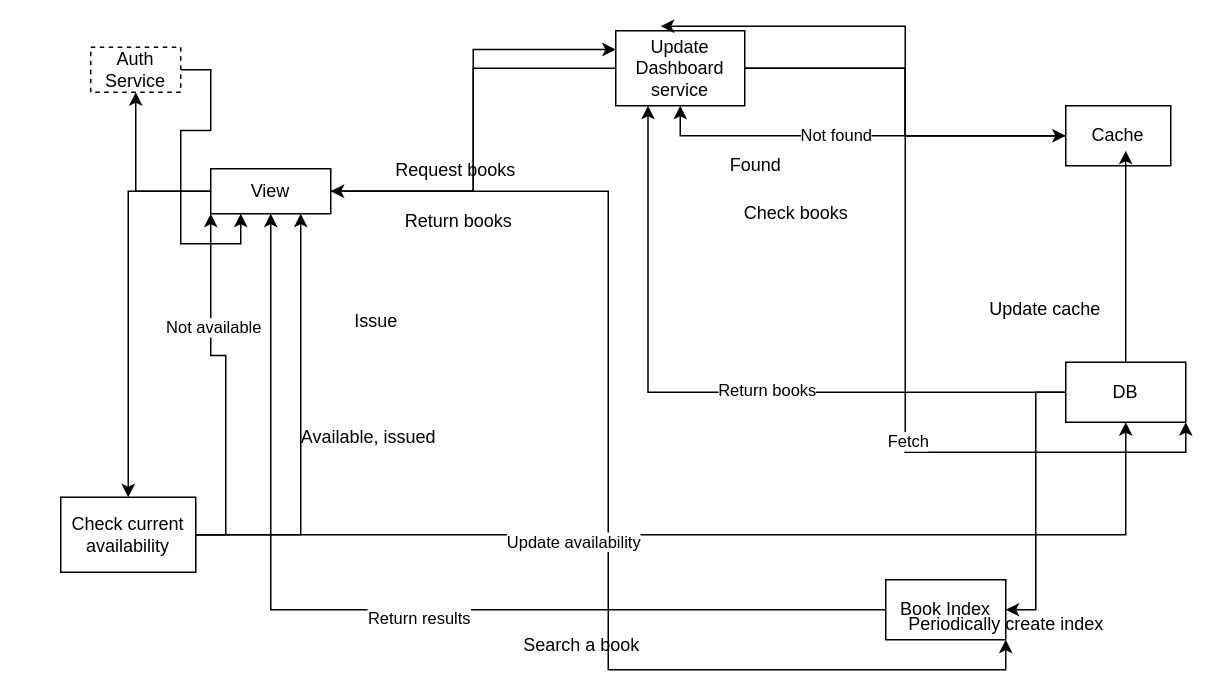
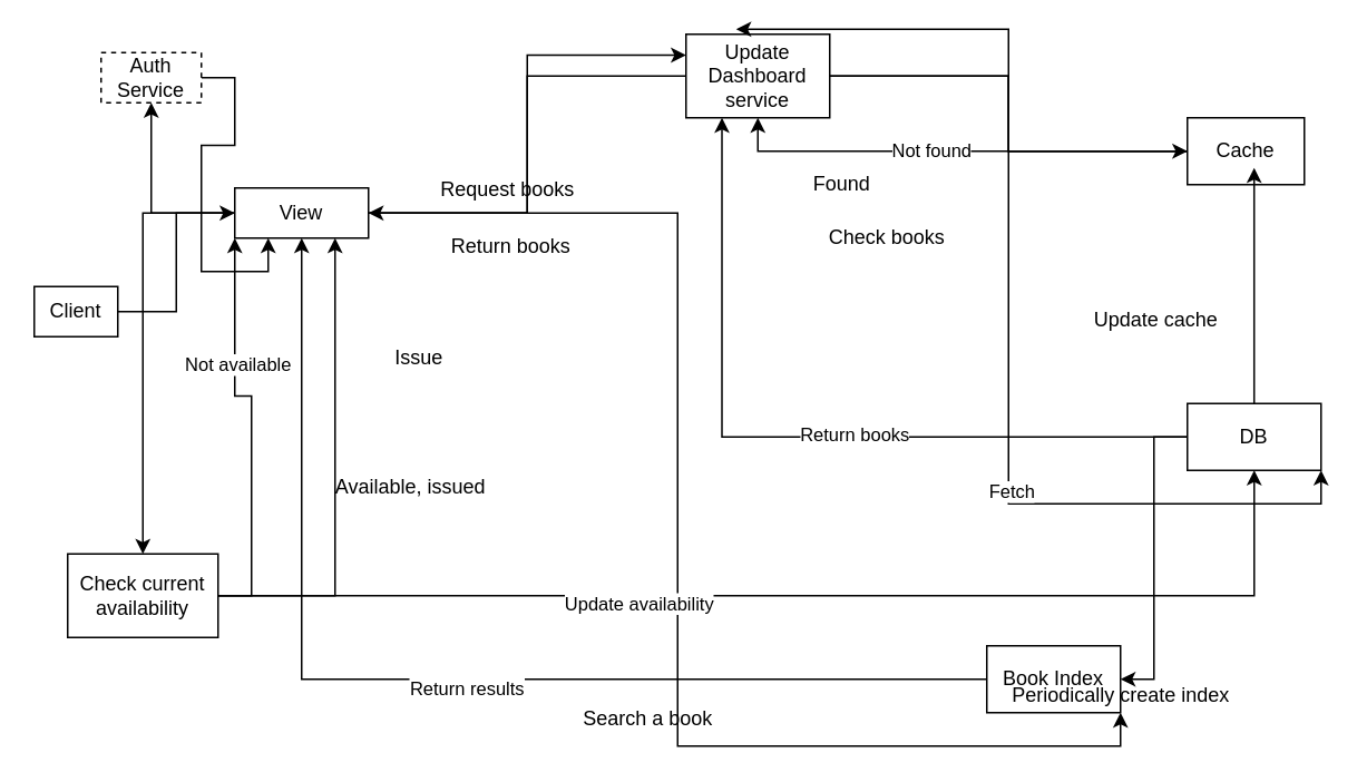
  <mxCell id="0" />
  <mxCell id="1" parent="0" />
  <mxCell id="2" style="edgeStyle=orthogonalEdgeStyle;rounded=0;orthogonalLoop=1;jettySize=auto;html=1;entryX=0.25;entryY=1;entryDx=0;entryDy=0;" edge="1" parent="1" source="3" target="15"><mxGeometry relative="1" as="geometry"><mxPoint x="190" y="151" as="targetPoint" /></mxGeometry></mxCell>
  <mxCell id="3" value="Auth Service" style="rounded=0;whiteSpace=wrap;html=1;dashed=1;" vertex="1" parent="1"><mxGeometry x="60" width="60" height="30" as="geometry" y="31" /></mxCell>
+ <mxCell id="4" style="edgeStyle=orthogonalEdgeStyle;rounded=0;orthogonalLoop=1;jettySize=auto;html=1;entryX=0;entryY=0.5;entryDx=0;entryDy=0;" edge="1" parent="1" source="5" target="15"><mxGeometry relative="1" as="geometry" /></mxCell>
+ <mxCell id="5" value="Client&lt;br&gt;" style="rounded=0;whiteSpace=wrap;html=1;" vertex="1" parent="1"><mxGeometry x="20" y="171" width="50" height="30" as="geometry" /></mxCell>
  <mxCell id="6" style="edgeStyle=orthogonalEdgeStyle;rounded=0;orthogonalLoop=1;jettySize=auto;html=1;" edge="1" parent="1" source="10" target="19"><mxGeometry relative="1" as="geometry" /></mxCell>
  <mxCell id="7" style="edgeStyle=orthogonalEdgeStyle;rounded=0;orthogonalLoop=1;jettySize=auto;html=1;entryX=1;entryY=0.5;entryDx=0;entryDy=0;" edge="1" parent="1" source="10" target="15"><mxGeometry relative="1" as="geometry" /></mxCell>
  <mxCell id="8" style="edgeStyle=orthogonalEdgeStyle;rounded=0;orthogonalLoop=1;jettySize=auto;html=1;entryX=1;entryY=1;entryDx=0;entryDy=0;" edge="1" parent="1" source="10" target="24"><mxGeometry relative="1" as="geometry" /></mxCell>
  <mxCell id="9" value="Fetch" style="edgeLabel;html=1;align=center;verticalAlign=middle;resizable=0;points=[];" vertex="1" connectable="0" parent="8"><mxGeometry x="0.247" y="1" relative="1" as="geometry"><mxPoint as="offset" /></mxGeometry></mxCell>
  <mxCell id="10" value="Update Dashboard service&lt;br&gt;" style="rounded=0;whiteSpace=wrap;html=1;" vertex="1" parent="1"><mxGeometry x="410" y="20" width="86" height="50" as="geometry" /></mxCell>
  <mxCell id="11" style="edgeStyle=orthogonalEdgeStyle;rounded=0;orthogonalLoop=1;jettySize=auto;html=1;" edge="1" parent="1" source="15" target="3"><mxGeometry relative="1" as="geometry" /></mxCell>
  <mxCell id="12" style="edgeStyle=orthogonalEdgeStyle;rounded=0;orthogonalLoop=1;jettySize=auto;html=1;entryX=0;entryY=0.25;entryDx=0;entryDy=0;" edge="1" parent="1" source="15" target="10"><mxGeometry relative="1" as="geometry" /></mxCell>
  <mxCell id="13" style="edgeStyle=orthogonalEdgeStyle;rounded=0;orthogonalLoop=1;jettySize=auto;html=1;" edge="1" parent="1" source="15" target="35"><mxGeometry relative="1" as="geometry" /></mxCell>
  <mxCell id="14" style="edgeStyle=orthogonalEdgeStyle;rounded=0;orthogonalLoop=1;jettySize=auto;html=1;entryX=1;entryY=1;entryDx=0;entryDy=0;" edge="1" parent="1" source="15" target="40"><mxGeometry relative="1" as="geometry" /></mxCell>
  <mxCell id="15" value="View" style="rounded=0;whiteSpace=wrap;html=1;" vertex="1" parent="1"><mxGeometry x="140" y="112" width="80" height="30" as="geometry" /></mxCell>
  <mxCell id="16" style="edgeStyle=orthogonalEdgeStyle;rounded=0;orthogonalLoop=1;jettySize=auto;html=1;entryX=0.349;entryY=-0.06;entryDx=0;entryDy=0;entryPerimeter=0;" edge="1" parent="1" source="19" target="10"><mxGeometry relative="1" as="geometry" /></mxCell>
  <mxCell id="17" style="edgeStyle=orthogonalEdgeStyle;rounded=0;orthogonalLoop=1;jettySize=auto;html=1;entryX=0.5;entryY=1;entryDx=0;entryDy=0;" edge="1" parent="1" source="19" target="10"><mxGeometry relative="1" as="geometry" /></mxCell>
  <mxCell id="18" value="Not found" style="edgeLabel;html=1;align=center;verticalAlign=middle;resizable=0;points=[];" vertex="1" connectable="0" parent="17"><mxGeometry x="0.113" y="-1" relative="1" as="geometry"><mxPoint as="offset" /></mxGeometry></mxCell>
  <mxCell id="19" value="Cache" style="rounded=0;whiteSpace=wrap;html=1;" vertex="1" parent="1"><mxGeometry x="710" y="70" width="70" height="40" as="geometry" /></mxCell>
  <mxCell id="20" style="edgeStyle=orthogonalEdgeStyle;rounded=0;orthogonalLoop=1;jettySize=auto;html=1;entryX=0.25;entryY=1;entryDx=0;entryDy=0;" edge="1" parent="1" source="24" target="10"><mxGeometry relative="1" as="geometry" /></mxCell>
  <mxCell id="21" value="Return books" style="edgeLabel;html=1;align=center;verticalAlign=middle;resizable=0;points=[];" vertex="1" connectable="0" parent="20"><mxGeometry x="-0.146" y="-2" relative="1" as="geometry"><mxPoint as="offset" /></mxGeometry></mxCell>
  <mxCell id="22" style="edgeStyle=orthogonalEdgeStyle;rounded=0;orthogonalLoop=1;jettySize=auto;html=1;entryX=0.571;entryY=0.75;entryDx=0;entryDy=0;entryPerimeter=0;" edge="1" parent="1" source="24" target="19"><mxGeometry relative="1" as="geometry" /></mxCell>
  <mxCell id="23" style="edgeStyle=orthogonalEdgeStyle;rounded=0;orthogonalLoop=1;jettySize=auto;html=1;entryX=1;entryY=0.5;entryDx=0;entryDy=0;" edge="1" parent="1" source="24" target="40"><mxGeometry relative="1" as="geometry" /></mxCell>
  <mxCell id="24" value="DB" style="rounded=0;whiteSpace=wrap;html=1;" vertex="1" parent="1"><mxGeometry x="710" y="241" width="80" height="40" as="geometry" /></mxCell>
  <mxCell id="25" value="Check books&lt;br&gt;" style="text;html=1;align=center;verticalAlign=middle;resizable=0;points=[];autosize=1;" vertex="1" parent="1"><mxGeometry x="490" y="132" width="80" height="20" as="geometry" /></mxCell>
  <mxCell id="26" value="Found" style="text;html=1;align=center;verticalAlign=middle;resizable=0;points=[];autosize=1;" vertex="1" parent="1"><mxGeometry x="478" y="100" width="50" height="20" as="geometry" /></mxCell>
  <mxCell id="27" value="Return books&lt;br&gt;" style="text;html=1;align=center;verticalAlign=middle;resizable=0;points=[];autosize=1;" vertex="1" parent="1"><mxGeometry x="260" y="137" width="90" height="20" as="geometry" /></mxCell>
  <mxCell id="28" value="Request books" style="text;html=1;align=center;verticalAlign=middle;resizable=0;points=[];autosize=1;" vertex="1" parent="1"><mxGeometry x="253" y="103" width="100" height="20" as="geometry" /></mxCell>
- <mxCell id="29" value="Update cache&lt;br&gt;" style="text;html=1;align=center;verticalAlign=middle;resizable=0;points=[];autosize=1;" vertex="1" parent="1"><mxGeometry x="651" y="196" width="90" height="20" as="geometry" /></mxCell>
+ <mxCell id="29" value="Update cache&lt;br&gt;" style="text;html=1;align=center;verticalAlign=middle;resizable=0;points=[];autosize=1;" vertex="1" parent="1"><mxGeometry x="646" y="181" width="90" height="20" as="geometry" /></mxCell>
  <mxCell id="30" style="edgeStyle=orthogonalEdgeStyle;rounded=0;orthogonalLoop=1;jettySize=auto;html=1;entryX=0.75;entryY=1;entryDx=0;entryDy=0;" edge="1" parent="1" source="35" target="15"><mxGeometry relative="1" as="geometry" /></mxCell>
  <mxCell id="31" style="edgeStyle=orthogonalEdgeStyle;rounded=0;orthogonalLoop=1;jettySize=auto;html=1;entryX=0.5;entryY=1;entryDx=0;entryDy=0;" edge="1" parent="1" source="35" target="24"><mxGeometry relative="1" as="geometry" /></mxCell>
  <mxCell id="32" value="Update availability" style="edgeLabel;html=1;align=center;verticalAlign=middle;resizable=0;points=[];" vertex="1" connectable="0" parent="31"><mxGeometry x="-0.277" y="-4" relative="1" as="geometry"><mxPoint as="offset" /></mxGeometry></mxCell>
  <mxCell id="33" style="edgeStyle=orthogonalEdgeStyle;rounded=0;orthogonalLoop=1;jettySize=auto;html=1;entryX=0;entryY=1;entryDx=0;entryDy=0;" edge="1" parent="1" source="35" target="15"><mxGeometry relative="1" as="geometry" /></mxCell>
  <mxCell id="34" value="Not available" style="edgeLabel;html=1;align=center;verticalAlign=middle;resizable=0;points=[];" vertex="1" connectable="0" parent="33"><mxGeometry x="0.385" relative="1" as="geometry"><mxPoint x="1" as="offset" /></mxGeometry></mxCell>
  <mxCell id="35" value="Check current &lt;br&gt;availability" style="rounded=0;whiteSpace=wrap;html=1;" vertex="1" parent="1"><mxGeometry x="40" y="331" width="90" height="50" as="geometry" /></mxCell>
  <mxCell id="36" value="Issue" style="text;html=1;align=center;verticalAlign=middle;resizable=0;points=[];autosize=1;" vertex="1" parent="1"><mxGeometry x="230" y="204" width="40" height="20" as="geometry" /></mxCell>
  <mxCell id="37" value="Available, issued&lt;br&gt;" style="text;html=1;align=center;verticalAlign=middle;resizable=0;points=[];autosize=1;" vertex="1" parent="1"><mxGeometry x="190" y="281" width="110" height="20" as="geometry" /></mxCell>
  <mxCell id="38" style="edgeStyle=orthogonalEdgeStyle;rounded=0;orthogonalLoop=1;jettySize=auto;html=1;entryX=0.5;entryY=1;entryDx=0;entryDy=0;" edge="1" parent="1" source="40" target="15"><mxGeometry relative="1" as="geometry" /></mxCell>
  <mxCell id="39" value="Return results" style="edgeLabel;html=1;align=center;verticalAlign=middle;resizable=0;points=[];" vertex="1" connectable="0" parent="38"><mxGeometry x="-0.073" y="5" relative="1" as="geometry"><mxPoint as="offset" /></mxGeometry></mxCell>
  <mxCell id="40" value="Book Index" style="rounded=0;whiteSpace=wrap;html=1;" vertex="1" parent="1"><mxGeometry x="590" y="386" width="80" height="40" as="geometry" /></mxCell>
  <mxCell id="41" value="Search a book" style="text;html=1;align=center;verticalAlign=middle;resizable=0;points=[];autosize=1;" vertex="1" parent="1"><mxGeometry x="342" y="420" width="90" height="20" as="geometry" /></mxCell>
  <mxCell id="42" value="Periodically create index" style="text;html=1;align=center;verticalAlign=middle;resizable=0;points=[];autosize=1;" vertex="1" parent="1"><mxGeometry x="595" y="406" width="150" height="20" as="geometry" /></mxCell>
